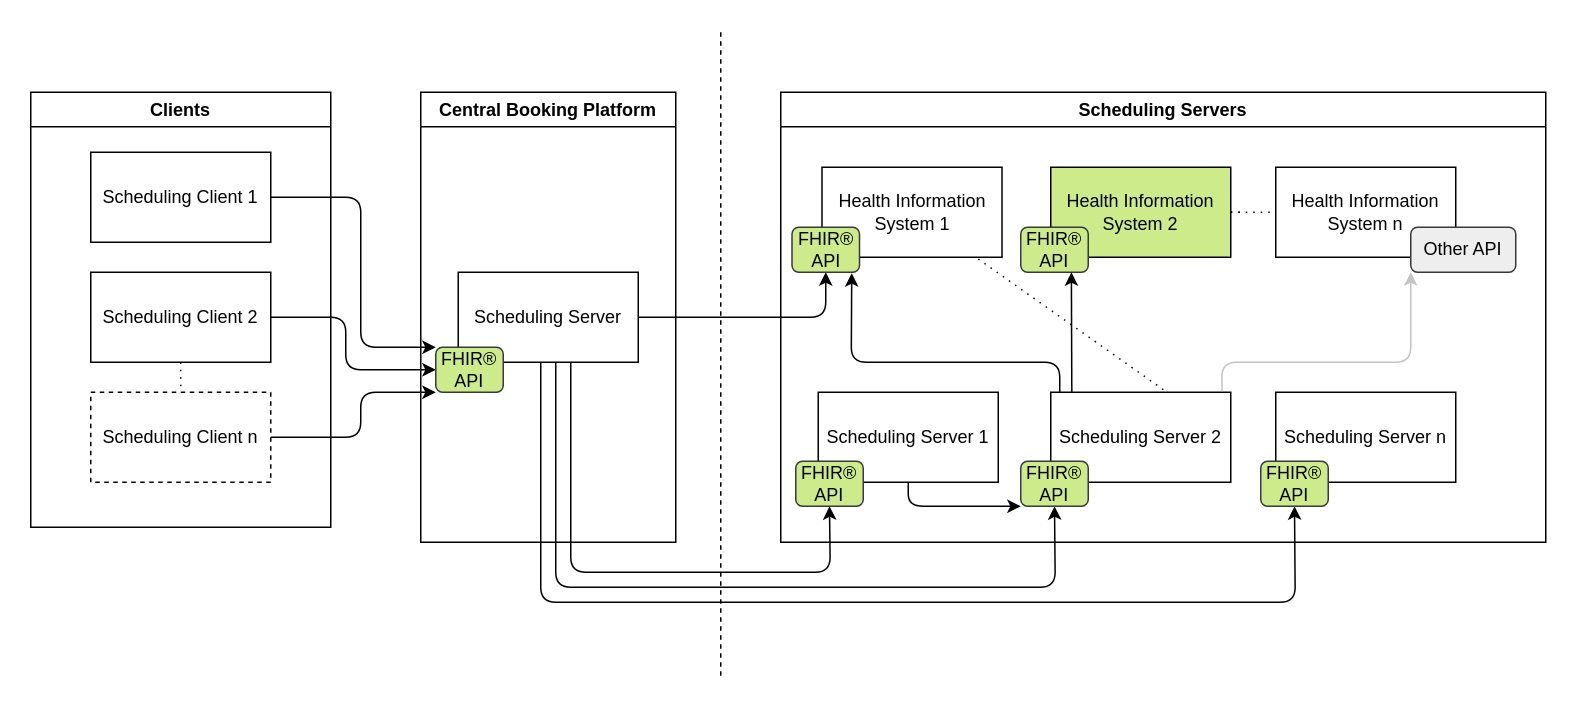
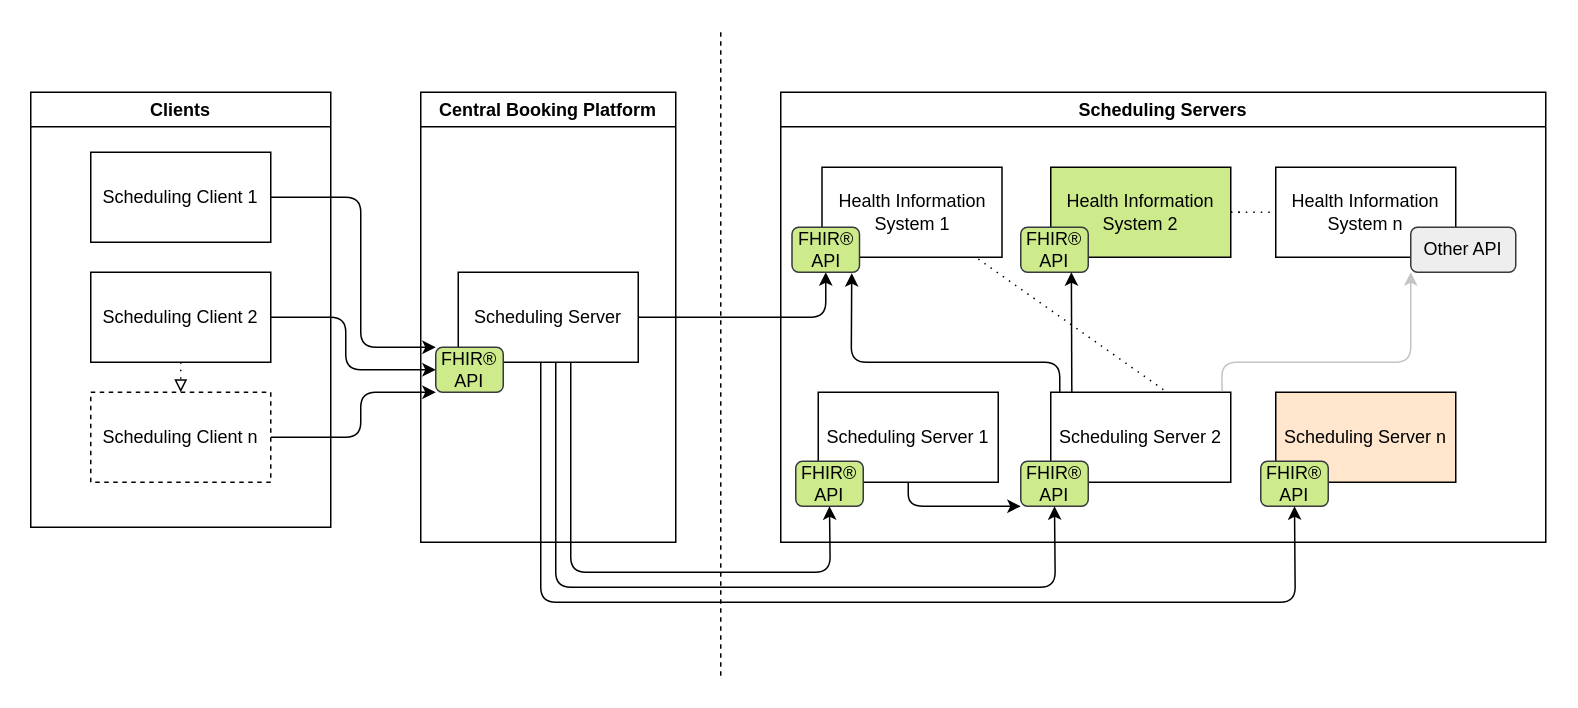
  <mxCell id="0" />
  <mxCell id="1" parent="0" />
  <mxCell id="2" style="edgeStyle=none;html=1;entryX=0;entryY=0;entryDx=0;entryDy=0;exitX=1;exitY=0.5;exitDx=0;exitDy=0;" edge="1" parent="1" source="6" target="12"><mxGeometry relative="1" as="geometry"><mxPoint x="305" y="221" as="targetPoint" /><Array as="points"><mxPoint x="240" y="131" /><mxPoint x="240" y="231" /></Array></mxGeometry></mxCell>
  <mxCell id="3" style="edgeStyle=none;html=1;exitX=1;exitY=0.5;exitDx=0;exitDy=0;entryX=0;entryY=0.5;entryDx=0;entryDy=0;" edge="1" parent="1" source="7" target="12"><mxGeometry relative="1" as="geometry"><mxPoint x="290" y="221" as="targetPoint" /><Array as="points"><mxPoint x="230" y="211" /><mxPoint x="230" y="246" /><mxPoint x="260" y="246" /></Array></mxGeometry></mxCell>
  <mxCell id="4" style="edgeStyle=none;html=1;exitX=1;exitY=0.5;exitDx=0;exitDy=0;entryX=0;entryY=1;entryDx=0;entryDy=0;" edge="1" parent="1" source="8" target="12"><mxGeometry relative="1" as="geometry"><mxPoint x="290" y="261" as="targetPoint" /><Array as="points"><mxPoint x="240" y="291" /><mxPoint x="240" y="261" /></Array></mxGeometry></mxCell>
  <mxCell id="5" value="Clients" style="swimlane;whiteSpace=wrap;html=1;" vertex="1" parent="1"><mxGeometry x="20" y="61" width="200" height="290" as="geometry"><mxRectangle x="40" y="240" width="80" height="30" as="alternateBounds" /></mxGeometry></mxCell>
  <mxCell id="6" value="Scheduling Client 1" style="rounded=0;whiteSpace=wrap;html=1;" vertex="1" parent="5"><mxGeometry x="40" y="40" width="120" height="60" as="geometry" /></mxCell>
  <mxCell id="7" value="Scheduling Client 2" style="rounded=0;whiteSpace=wrap;html=1;" vertex="1" parent="5"><mxGeometry x="40" y="120" width="120" height="60" as="geometry" /></mxCell>
  <mxCell id="8" value="Scheduling Client n" style="rounded=0;whiteSpace=wrap;html=1;dashed=1;" vertex="1" parent="5"><mxGeometry x="40" y="200" width="120" height="60" as="geometry" /></mxCell>
- <mxCell id="9" style="edgeStyle=none;html=1;exitX=0.5;exitY=1;exitDx=0;exitDy=0;entryX=0.5;entryY=0;entryDx=0;entryDy=0;endArrow=none;endFill=0;dashed=1;dashPattern=1 4;" edge="1" parent="5" source="7" target="8"><mxGeometry relative="1" as="geometry" /></mxCell>
+ <mxCell id="9" style="edgeStyle=none;html=1;exitX=0.5;exitY=1;exitDx=0;exitDy=0;entryX=0.5;entryY=0;entryDx=0;entryDy=0;endArrow=block;endFill=0;dashed=1;dashPattern=1 4;" edge="1" parent="5" source="7" target="8"><mxGeometry relative="1" as="geometry" /></mxCell>
  <mxCell id="10" value="Central Booking Platform" style="swimlane;whiteSpace=wrap;html=1;" vertex="1" parent="1"><mxGeometry x="280" y="61" width="170" height="300" as="geometry"><mxRectangle x="265" y="240" width="170" height="30" as="alternateBounds" /></mxGeometry></mxCell>
  <mxCell id="11" value="Scheduling Server" style="rounded=0;whiteSpace=wrap;html=1;" vertex="1" parent="10"><mxGeometry x="25" y="120" width="120" height="60" as="geometry" /></mxCell>
  <mxCell id="12" value="FHIR® API" style="rounded=1;whiteSpace=wrap;html=1;fillColor=#cdeb8b;strokeColor=#36393d;" vertex="1" parent="10"><mxGeometry x="10" y="170" width="45" height="30" as="geometry" /></mxCell>
  <mxCell id="13" style="edgeStyle=none;html=1;exitX=0.5;exitY=1;exitDx=0;exitDy=0;entryX=0.5;entryY=1;entryDx=0;entryDy=0;" edge="1" parent="10" target="27"><mxGeometry relative="1" as="geometry"><mxPoint x="90" y="180" as="sourcePoint" /><mxPoint x="568" y="300" as="targetPoint" /><Array as="points"><mxPoint x="90" y="330" /><mxPoint x="423" y="330" /></Array></mxGeometry></mxCell>
  <mxCell id="14" style="edgeStyle=none;html=1;exitX=0.5;exitY=1;exitDx=0;exitDy=0;entryX=0.5;entryY=1;entryDx=0;entryDy=0;" edge="1" parent="10" target="43"><mxGeometry relative="1" as="geometry"><mxPoint x="80" y="180" as="sourcePoint" /><mxPoint x="403" y="300" as="targetPoint" /><Array as="points"><mxPoint x="80" y="340" /><mxPoint x="273" y="340" /><mxPoint x="583" y="340" /></Array></mxGeometry></mxCell>
  <mxCell id="15" value="" style="endArrow=none;dashed=1;html=1;" edge="1" parent="1"><mxGeometry width="50" height="50" relative="1" as="geometry"><mxPoint x="480" y="450" as="sourcePoint" /><mxPoint x="480" y="20" as="targetPoint" /></mxGeometry></mxCell>
  <mxCell id="16" style="edgeStyle=none;html=1;entryX=0.5;entryY=1;entryDx=0;entryDy=0;" edge="1" parent="1" source="11" target="30"><mxGeometry relative="1" as="geometry"><Array as="points"><mxPoint x="550" y="211" /></Array></mxGeometry></mxCell>
  <mxCell id="17" style="edgeStyle=none;html=1;entryX=0.5;entryY=1;entryDx=0;entryDy=0;" edge="1" parent="1" target="24"><mxGeometry relative="1" as="geometry"><mxPoint x="380" y="241" as="sourcePoint" /><Array as="points"><mxPoint x="380" y="381" /><mxPoint x="553" y="381" /></Array></mxGeometry></mxCell>
  <mxCell id="18" value="&lt;span style=&quot;color: rgb(0, 0, 0);&quot;&gt;Scheduling Servers&lt;/span&gt;" style="swimlane;whiteSpace=wrap;html=1;" vertex="1" parent="1"><mxGeometry x="520" y="61" width="510" height="300" as="geometry" /></mxCell>
  <mxCell id="19" style="edgeStyle=none;html=1;exitX=1;exitY=0.5;exitDx=0;exitDy=0;entryX=0;entryY=0.5;entryDx=0;entryDy=0;dashed=1;dashPattern=1 4;endArrow=none;endFill=0;" edge="1" parent="18"><mxGeometry relative="1" as="geometry"><mxPoint x="290" y="80" as="sourcePoint" /><mxPoint x="310" y="80" as="targetPoint" /></mxGeometry></mxCell>
  <mxCell id="20" style="edgeStyle=none;html=1;exitX=0.5;exitY=1;exitDx=0;exitDy=0;entryX=0;entryY=1;entryDx=0;entryDy=0;" edge="1" parent="18" source="23" target="27"><mxGeometry relative="1" as="geometry"><Array as="points"><mxPoint x="85" y="276" /></Array></mxGeometry></mxCell>
  <mxCell id="21" style="edgeStyle=none;html=1;exitX=1;exitY=0.5;exitDx=0;exitDy=0;endArrow=none;endFill=0;dashed=1;dashPattern=1 4;" edge="1" parent="18" source="26" target="29"><mxGeometry relative="1" as="geometry" /></mxCell>
  <mxCell id="22" value="" style="group" vertex="1" connectable="0" parent="18"><mxGeometry x="10" y="200" width="135" height="76" as="geometry" /></mxCell>
  <mxCell id="23" value="Scheduling Server 1" style="rounded=0;whiteSpace=wrap;html=1;" vertex="1" parent="22"><mxGeometry x="15" width="120" height="60" as="geometry" /></mxCell>
  <mxCell id="24" value="FHIR® API" style="rounded=1;whiteSpace=wrap;html=1;fillColor=#cdeb8b;strokeColor=#36393d;" vertex="1" parent="22"><mxGeometry y="46" width="45" height="30" as="geometry" /></mxCell>
  <mxCell id="25" value="" style="group" vertex="1" connectable="0" parent="18"><mxGeometry x="160" y="200" width="140" height="76" as="geometry" /></mxCell>
  <mxCell id="26" value="Scheduling Server 2" style="rounded=0;whiteSpace=wrap;html=1;" vertex="1" parent="25"><mxGeometry x="20" width="120" height="60" as="geometry" /></mxCell>
  <mxCell id="27" value="FHIR® API" style="rounded=1;whiteSpace=wrap;html=1;fillColor=#cdeb8b;strokeColor=#36393d;" vertex="1" parent="25"><mxGeometry y="46" width="45" height="30" as="geometry" /></mxCell>
  <mxCell id="28" value="" style="group" vertex="1" connectable="0" parent="18"><mxGeometry x="7.5" y="50" width="140" height="70" as="geometry" /></mxCell>
  <mxCell id="29" value="Health Information System 1" style="rounded=0;whiteSpace=wrap;html=1;" vertex="1" parent="28"><mxGeometry x="20" width="120" height="60" as="geometry" /></mxCell>
  <mxCell id="30" value="FHIR® API" style="rounded=1;whiteSpace=wrap;html=1;fillColor=#cdeb8b;strokeColor=#36393d;" vertex="1" parent="28"><mxGeometry y="40" width="45" height="30" as="geometry" /></mxCell>
  <mxCell id="31" style="edgeStyle=none;html=1;entryX=0.885;entryY=1.02;entryDx=0;entryDy=0;entryPerimeter=0;exitX=0.05;exitY=-0.003;exitDx=0;exitDy=0;exitPerimeter=0;" edge="1" parent="18" source="26" target="30"><mxGeometry relative="1" as="geometry"><mxPoint x="180" y="200" as="sourcePoint" /><Array as="points"><mxPoint x="186" y="180" /><mxPoint x="47" y="180" /></Array></mxGeometry></mxCell>
  <mxCell id="32" value="" style="group" vertex="1" connectable="0" parent="18"><mxGeometry x="160" y="50" width="140" height="70" as="geometry" /></mxCell>
  <mxCell id="33" value="Health Information System 2" style="rounded=0;whiteSpace=wrap;html=1;fillColor=#cdeb8b;" vertex="1" parent="32"><mxGeometry x="20" width="120" height="60" as="geometry" /></mxCell>
  <mxCell id="34" value="FHIR® API" style="rounded=1;whiteSpace=wrap;html=1;fillColor=#cdeb8b;strokeColor=#36393d;" vertex="1" parent="32"><mxGeometry y="40" width="45" height="30" as="geometry" /></mxCell>
  <mxCell id="35" style="edgeStyle=none;html=1;exitX=0.117;exitY=0.004;exitDx=0;exitDy=0;entryX=0.75;entryY=1;entryDx=0;entryDy=0;exitPerimeter=0;" edge="1" parent="18" source="26" target="34"><mxGeometry relative="1" as="geometry" /></mxCell>
  <mxCell id="36" value="" style="group" vertex="1" connectable="0" parent="18"><mxGeometry x="330" y="50" width="160" height="70" as="geometry" /></mxCell>
  <mxCell id="37" value="Health Information System n" style="rounded=0;whiteSpace=wrap;html=1;" vertex="1" parent="36"><mxGeometry width="120" height="60" as="geometry" /></mxCell>
  <mxCell id="38" value="Other API" style="rounded=1;whiteSpace=wrap;html=1;fillColor=#eeeeee;strokeColor=#36393d;" vertex="1" parent="36"><mxGeometry x="90" y="40" width="70" height="30" as="geometry" /></mxCell>
  <mxCell id="39" style="edgeStyle=none;html=1;exitX=1;exitY=0.5;exitDx=0;exitDy=0;entryX=0;entryY=0.5;entryDx=0;entryDy=0;dashed=1;dashPattern=1 4;endArrow=none;endFill=0;" edge="1" parent="18" source="33" target="37"><mxGeometry relative="1" as="geometry" /></mxCell>
  <mxCell id="40" style="edgeStyle=none;html=1;entryX=0;entryY=1;entryDx=0;entryDy=0;exitX=0.952;exitY=-0.011;exitDx=0;exitDy=0;strokeColor=#C4C4C4;exitPerimeter=0;" edge="1" parent="18" source="26" target="38"><mxGeometry relative="1" as="geometry"><Array as="points"><mxPoint x="294" y="180" /><mxPoint x="420" y="180" /></Array></mxGeometry></mxCell>
  <mxCell id="41" value="" style="group" vertex="1" connectable="0" parent="18"><mxGeometry x="320" y="200" width="130" height="76" as="geometry" /></mxCell>
- <mxCell id="42" value="Scheduling Server n" style="rounded=0;whiteSpace=wrap;html=1;" vertex="1" parent="41"><mxGeometry x="10" width="120" height="60" as="geometry" /></mxCell>
+ <mxCell id="42" value="Scheduling Server n" style="rounded=0;whiteSpace=wrap;html=1;fillColor=#ffe6cc;" vertex="1" parent="41"><mxGeometry x="10" width="120" height="60" as="geometry" /></mxCell>
  <mxCell id="43" value="FHIR® API" style="rounded=1;whiteSpace=wrap;html=1;fillColor=#cdeb8b;strokeColor=#36393d;" vertex="1" parent="41"><mxGeometry y="46" width="45" height="30" as="geometry" /></mxCell>
